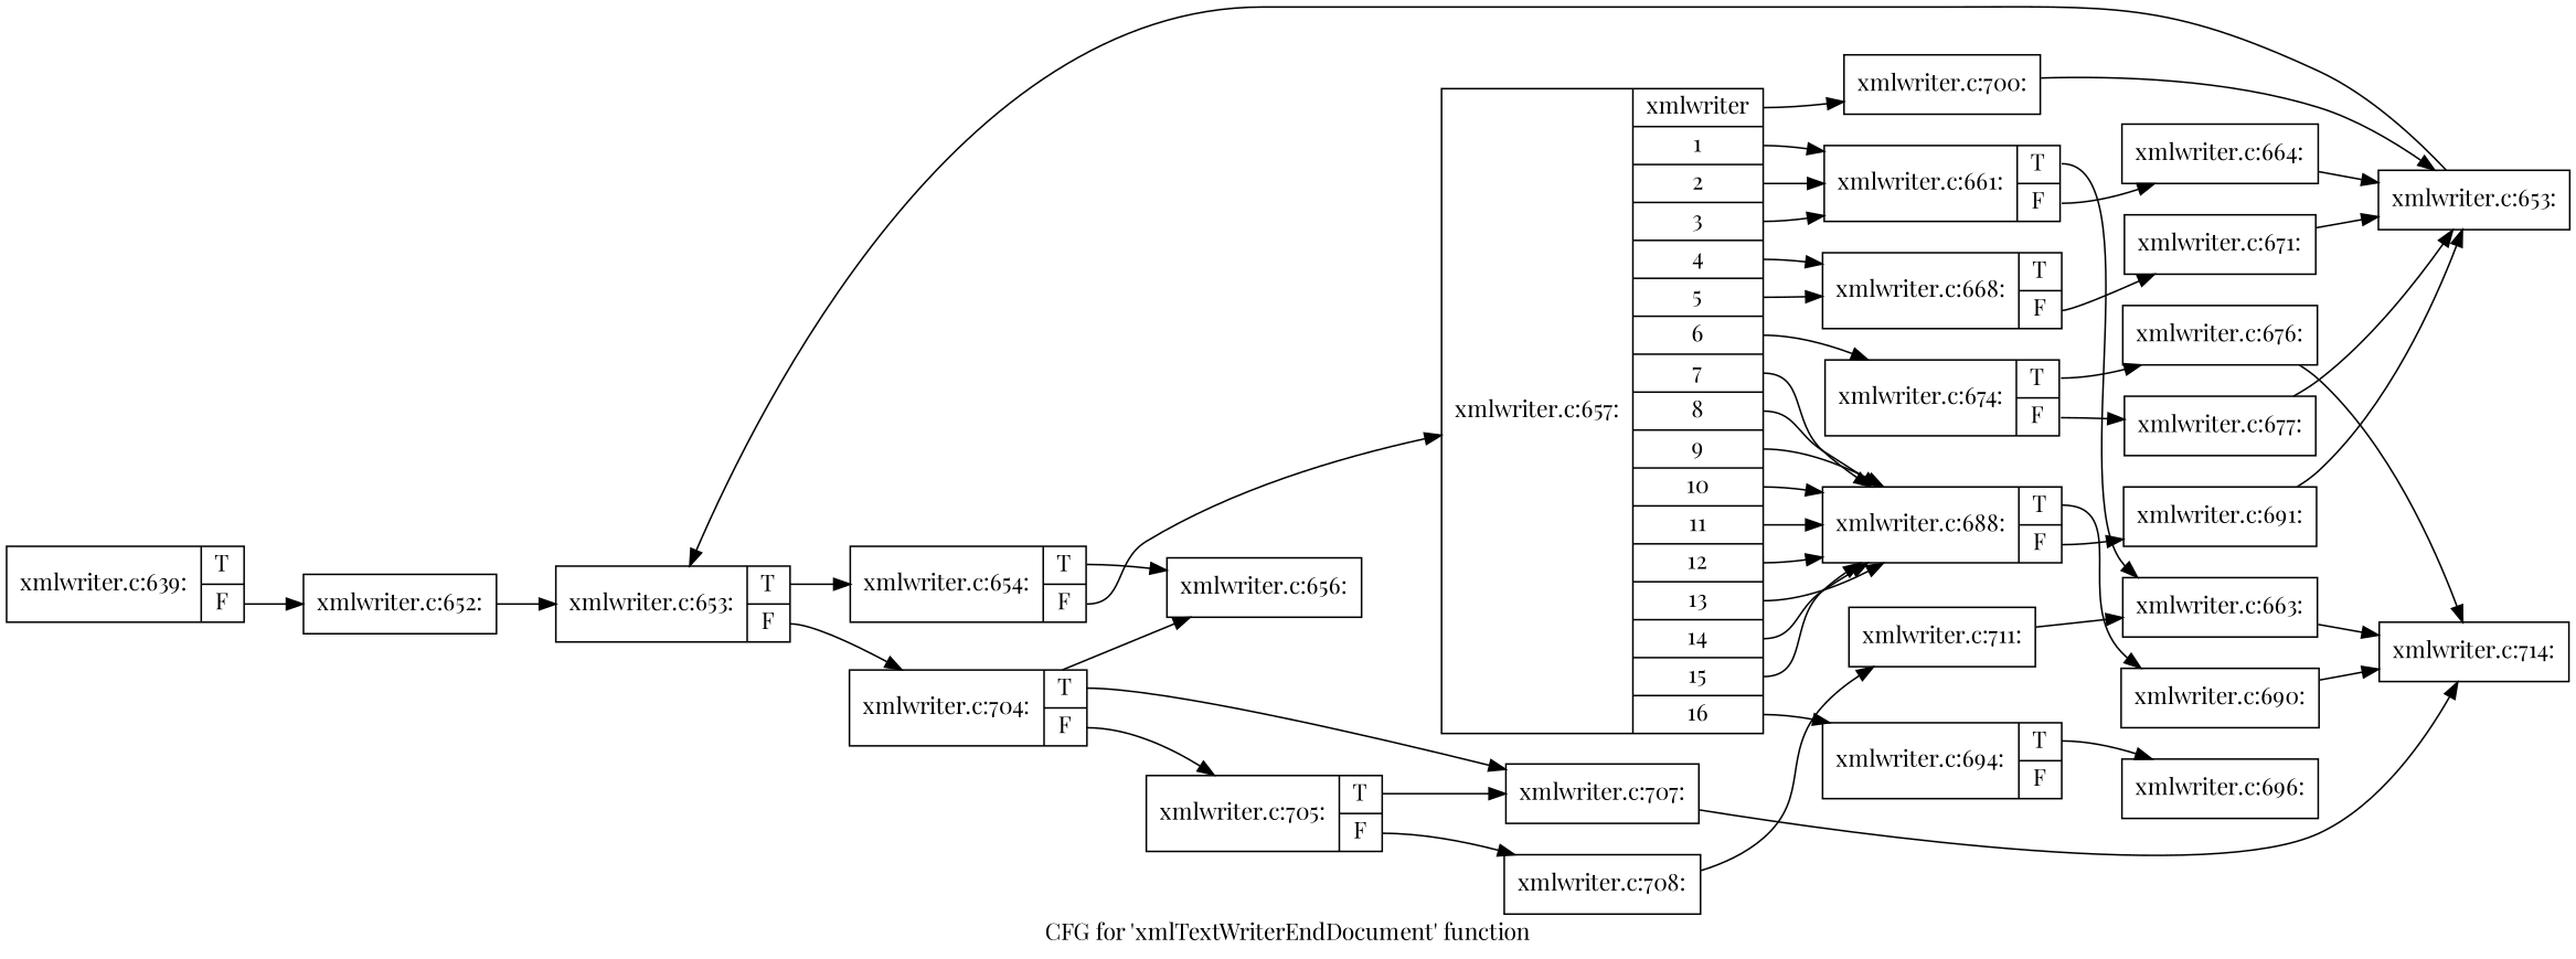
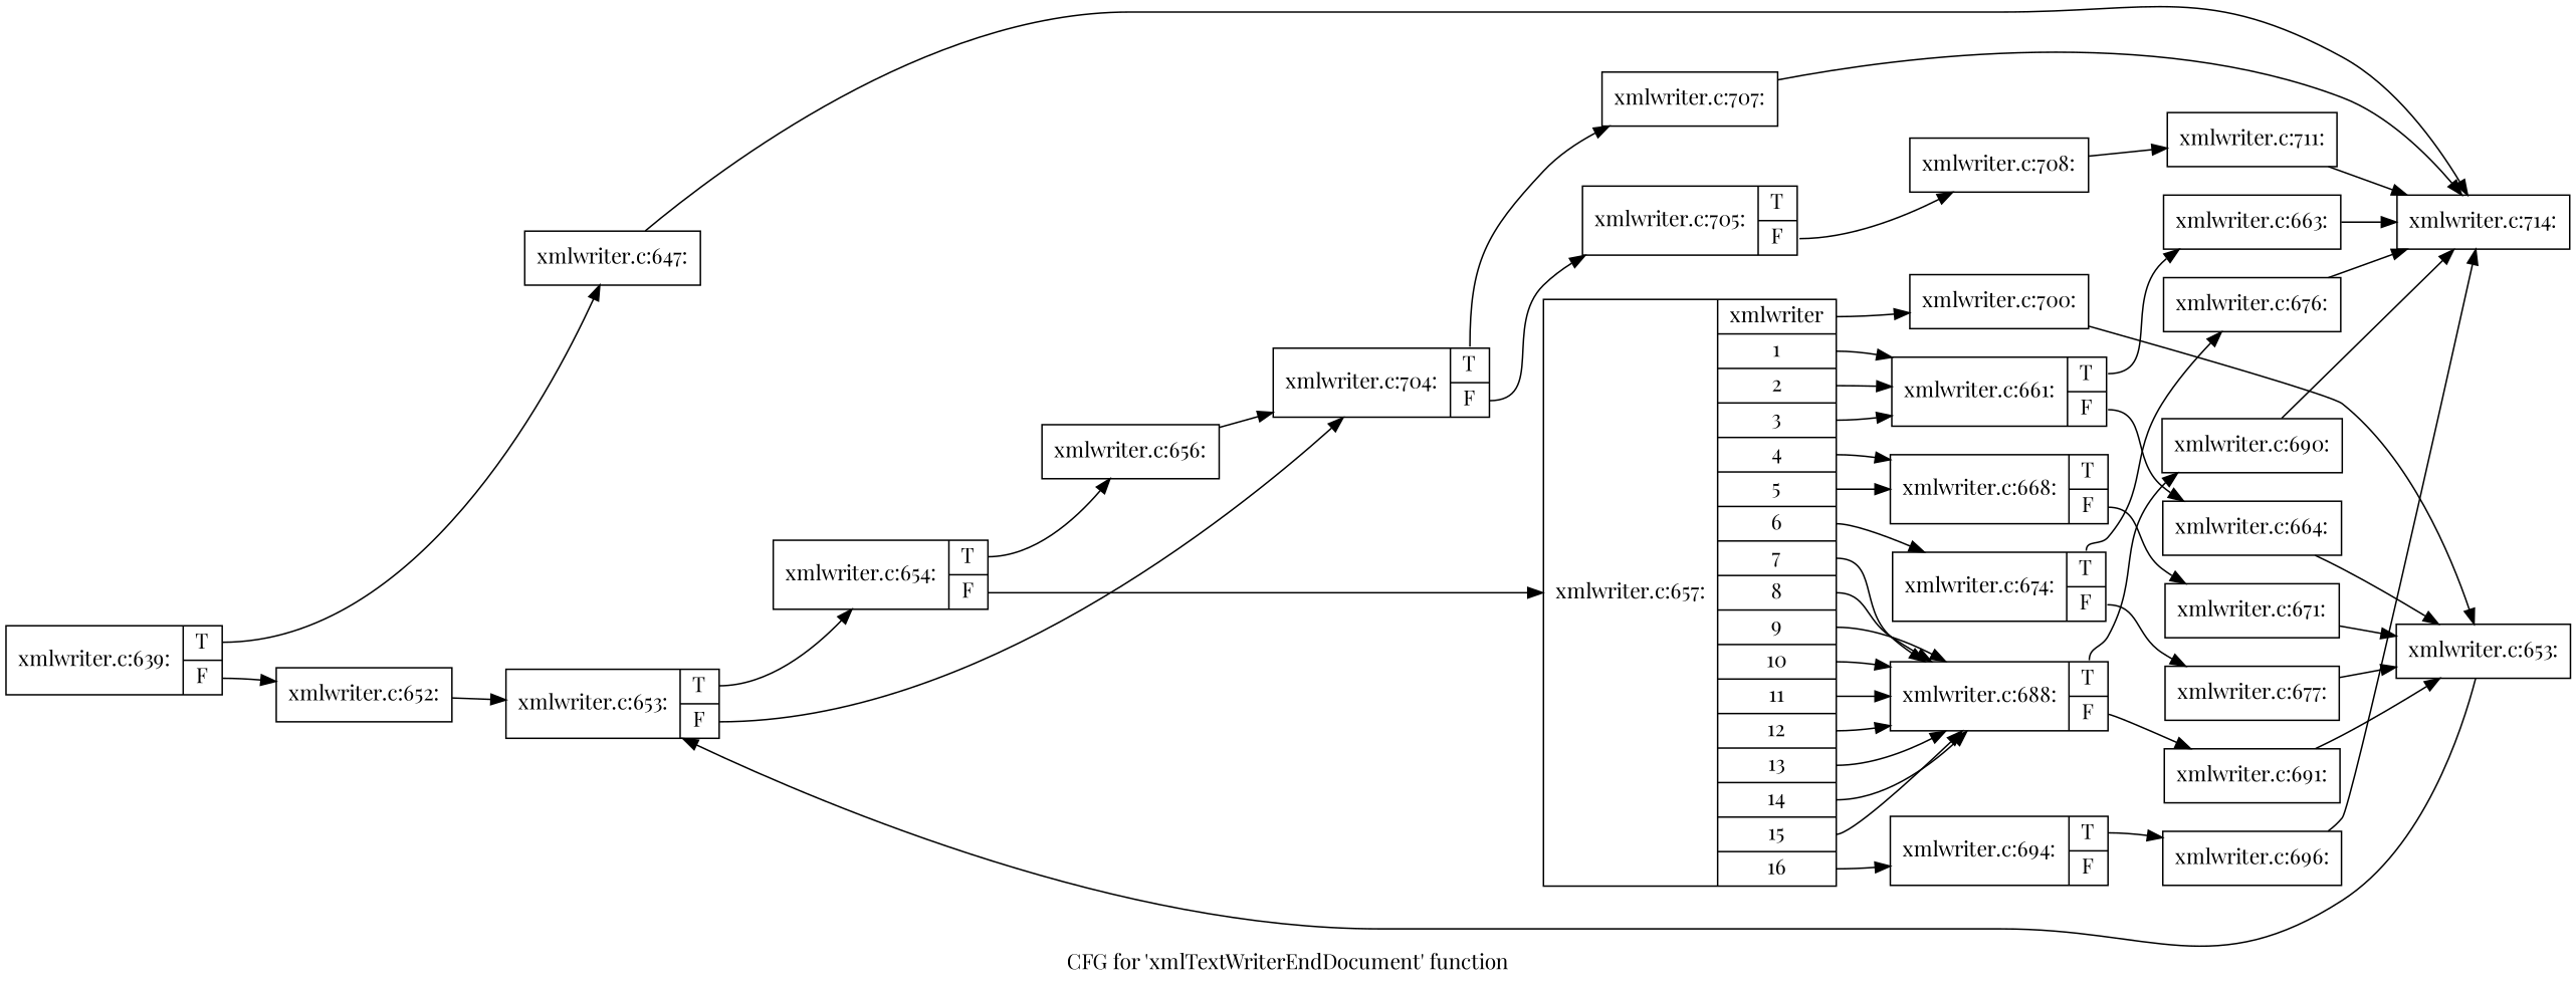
  digraph {
    fontname="Playfair Display"
    label="CFG for 'xmlTextWriterEndDocument' function"
    rankdir=LR
    node [fontname="Playfair Display" shape=record]
    edge [fontname="Playfair Display"]
    n1 [label="{xmlwriter.c:639:|{<s0>T|<s1>F}}"]
+   n2 [label="{xmlwriter.c:647:}"]
    n3 [label="{xmlwriter.c:652:}"]
    n4 [label="{xmlwriter.c:714:}"]
    n5 [label="{xmlwriter.c:653:|{<s0>T|<s1>F}}"]
    n6 [label="{xmlwriter.c:654:|{<s0>T|<s1>F}}"]
    n7 [label="{xmlwriter.c:704:|{<s0>T|<s1>F}}"]
    n8 [label="{xmlwriter.c:656:}"]
    n9 [label="{xmlwriter.c:657:|{<s0>xmlwriter|<s1>1|<s2>2|<s3>3|<s4>4|<s5>5|<s6>6|<s7>7|<s8>8|<s9>9|<s10>10|<s11>11|<s12>12|<s13>13|<s14>14|<s15>15|<s16>16}}"]
    n10 [label="{xmlwriter.c:705:|{<s0>T|<s1>F}}"]
    n11 [label="{xmlwriter.c:707:}"]
    n12 [label="{xmlwriter.c:700:}"]
    n13 [label="{xmlwriter.c:661:|{<s0>T|<s1>F}}"]
    n14 [label="{xmlwriter.c:668:|{<s0>T|<s1>F}}"]
    n15 [label="{xmlwriter.c:674:|{<s0>T|<s1>F}}"]
    n16 [label="{xmlwriter.c:688:|{<s0>T|<s1>F}}"]
    n17 [label="{xmlwriter.c:694:|{<s0>T|<s1>F}}"]
    n18 [label="{xmlwriter.c:711:}"]
    n19 [label="{xmlwriter.c:708:}"]
    n20 [label="{xmlwriter.c:653:}"]
    n21 [label="{xmlwriter.c:663:}"]
    n22 [label="{xmlwriter.c:664:}"]
    n23 [label="{xmlwriter.c:671:}"]
    n24 [label="{xmlwriter.c:676:}"]
    n25 [label="{xmlwriter.c:677:}"]
    n26 [label="{xmlwriter.c:690:}"]
    n27 [label="{xmlwriter.c:691:}"]
    n28 [label="{xmlwriter.c:696:}"]
+   n1 -> n2 [tailport=s0]
    n1 -> n3 [tailport=s1]
+   n2 -> n4
    n3 -> n5
    n5 -> n6 [tailport=s0]
    n5 -> n7 [tailport=s1]
    n6 -> n8 [tailport=s0]
    n6 -> n9 [tailport=s1]
    n7 -> n10 [tailport=s1]
    n7 -> n11 [tailport=s0]
-   n7 -> n8
+   n8 -> n7
    n9 -> n12 [tailport=s0]
    n9 -> n13 [tailport=s1]
    n9 -> n13 [tailport=s2]
    n9 -> n13 [tailport=s3]
    n9 -> n14 [tailport=s4]
    n9 -> n14 [tailport=s5]
    n9 -> n15 [tailport=s6]
    n9 -> n16 [tailport=s7]
    n9 -> n16 [tailport=s8]
    n9 -> n16 [tailport=s9]
    n9 -> n16 [tailport=s10]
    n9 -> n16 [tailport=s11]
    n9 -> n16 [tailport=s12]
    n9 -> n16 [tailport=s13]
    n9 -> n16 [tailport=s14]
    n9 -> n16 [tailport=s15]
    n9 -> n17 [tailport=s16]
-   n10 -> n11 [tailport=s0]
    n10 -> n19 [tailport=s1]
    n11 -> n4
    n12 -> n20
    n13 -> n21 [tailport=s0]
    n13 -> n22 [tailport=s1]
    n14 -> n23 [tailport=s1]
    n15 -> n24 [tailport=s0]
    n15 -> n25 [tailport=s1]
    n16 -> n26 [tailport=s0]
    n16 -> n27 [tailport=s1]
    n17 -> n28 [tailport=s0]
-   n18 -> n21
+   n18 -> n4
    n19 -> n18
    n20 -> n5
    n21 -> n4
    n22 -> n20
    n23 -> n20
    n24 -> n4
    n25 -> n20
    n26 -> n4
    n27 -> n20
+   n28 -> n4
  }
